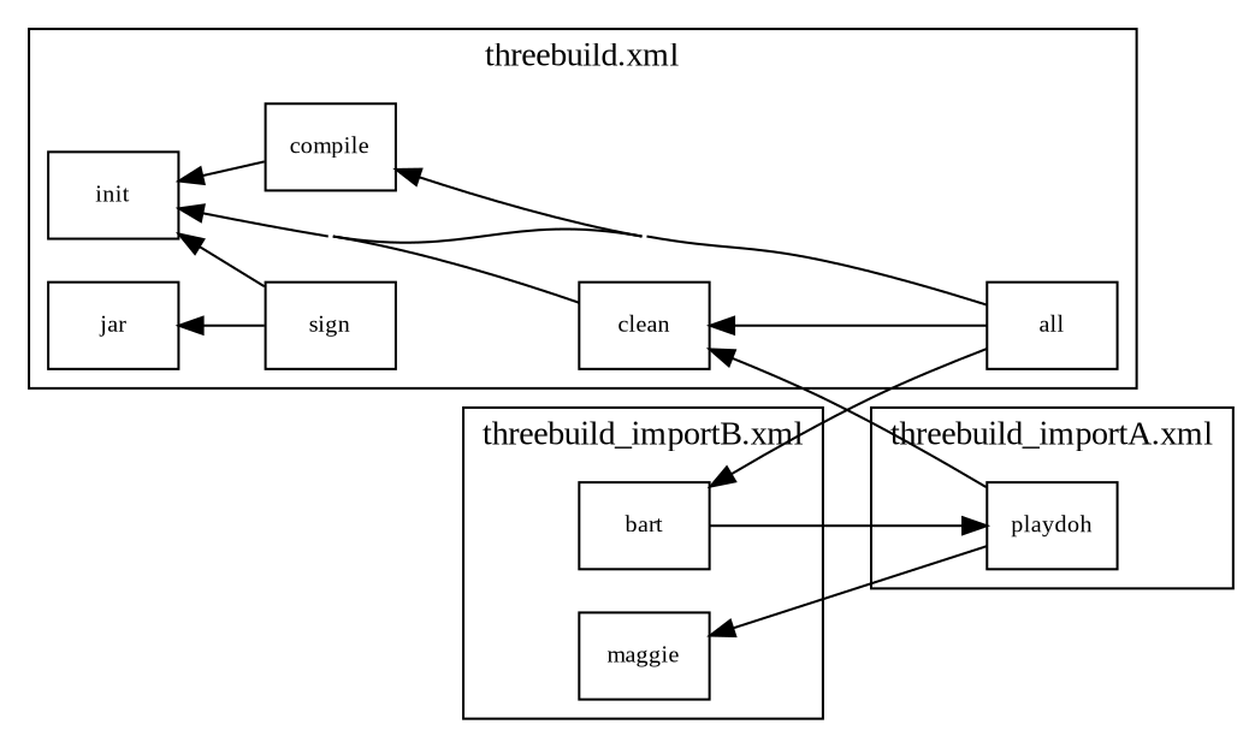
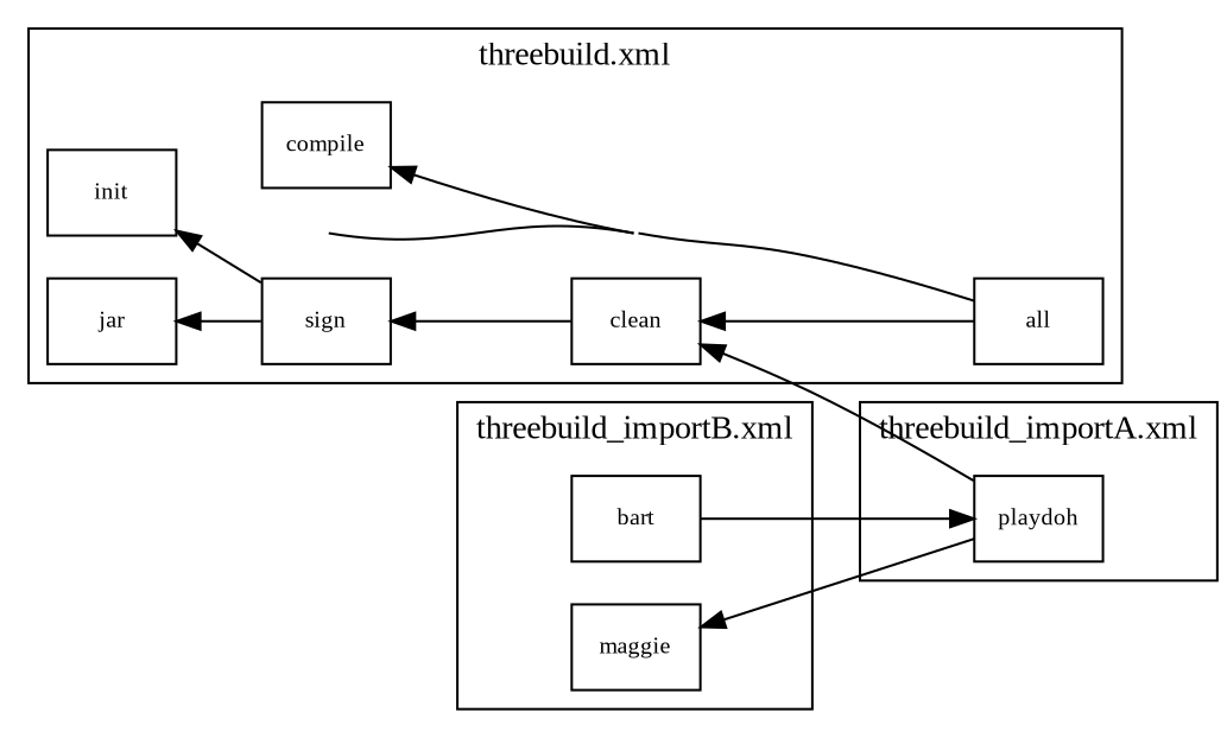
  digraph {
    concentrate=true
    fontname="Liberation Serif"
    rankdir=RL
    node [color=black fontname="Liberation Serif" fontsize=10 shape=box]
    edge [fontname="Liberation Serif" fontsize=8]
    n1 [label=compile]
    n2 [label=init]
    n3 [label=clean]
    n4 [label=all]
    n5 [label=sign]
    n6 [label=jar]
    n7 [label=playdoh]
    n8 [label=bart]
    n9 [label=maggie]
    subgraph cluster_1 {
      label="threebuild.xml"
      n1
      n2
      n3
      n4
      n5
      n6
    }
    subgraph cluster_2 {
      label="threebuild_importA.xml"
      n7
    }
    subgraph cluster_3 {
      label="threebuild_importB.xml"
      n8
      n9
    }
-   n1 -> n2
-   n3 -> n2
+   n3 -> n5
    n4 -> n1
    n4 -> n2
    n4 -> n3
-   n4 -> n8
    n5 -> n2
    n5 -> n6
    n7 -> n3
    n7 -> n9
    n8 -> n7
  }
